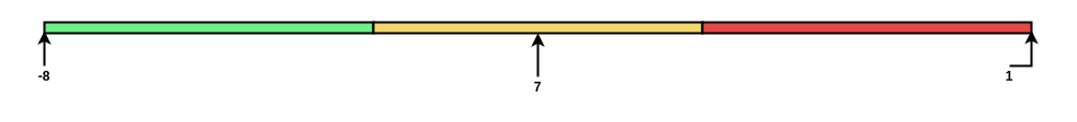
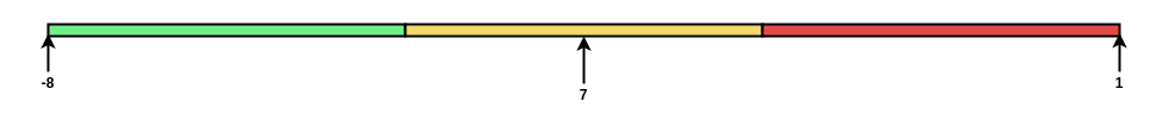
  <mxCell id="0" />
  <mxCell id="1" parent="0" />
  <mxCell id="2" style="edgeStyle=orthogonalEdgeStyle;rounded=0;orthogonalLoop=1;jettySize=auto;html=1;exitX=0.5;exitY=0;exitDx=0;exitDy=0;entryX=0.5;entryY=1;entryDx=0;entryDy=0;strokeWidth=2;" edge="1" parent="1" source="3" target="9"><mxGeometry relative="1" as="geometry"><mxPoint x="460" y="30" as="targetPoint" /></mxGeometry></mxCell>
  <mxCell id="3" value="7" style="text;html=1;strokeColor=none;fillColor=none;align=center;verticalAlign=middle;whiteSpace=wrap;rounded=0;fontStyle=1" vertex="1" parent="1"><mxGeometry x="470" y="70" width="40" height="20" as="geometry" /></mxCell>
  <mxCell id="4" style="edgeStyle=orthogonalEdgeStyle;rounded=0;orthogonalLoop=1;jettySize=auto;html=1;exitX=0.5;exitY=0;exitDx=0;exitDy=0;entryX=1;entryY=0.75;entryDx=0;entryDy=0;strokeWidth=2;" edge="1" parent="1" source="5" target="10"><mxGeometry relative="1" as="geometry"><mxPoint x="880" y="28" as="targetPoint" /></mxGeometry></mxCell>
- <mxCell id="5" value="1" style="text;html=1;strokeColor=none;fillColor=none;align=center;verticalAlign=middle;whiteSpace=wrap;rounded=0;fontStyle=1" vertex="1" parent="1"><mxGeometry x="900" y="60" width="40" height="20" as="geometry" /></mxCell>
+ <mxCell id="5" value="1" style="text;html=1;strokeColor=none;fillColor=none;align=center;verticalAlign=middle;whiteSpace=wrap;rounded=0;fontStyle=1" vertex="1" parent="1"><mxGeometry x="920" y="60" width="40" height="20" as="geometry" /></mxCell>
  <mxCell id="6" style="edgeStyle=orthogonalEdgeStyle;rounded=0;orthogonalLoop=1;jettySize=auto;html=1;exitX=0.5;exitY=0;exitDx=0;exitDy=0;entryX=0;entryY=0.75;entryDx=0;entryDy=0;fontStyle=1;strokeWidth=2;" edge="1" parent="1" source="7"><mxGeometry relative="1" as="geometry"><mxPoint x="40" y="28" as="targetPoint" /></mxGeometry></mxCell>
  <mxCell id="7" value="-8" style="text;html=1;strokeColor=none;fillColor=none;align=center;verticalAlign=middle;whiteSpace=wrap;rounded=0;fontStyle=1" vertex="1" parent="1"><mxGeometry x="20" y="60" width="40" height="20" as="geometry" /></mxCell>
  <mxCell id="8" value="" style="rounded=0;whiteSpace=wrap;html=1;fillColor=#6fef87;strokeColor=#000000;strokeWidth=2;" vertex="1" parent="1"><mxGeometry x="40" y="20" width="300" height="10" as="geometry" /></mxCell>
  <mxCell id="9" value="" style="rounded=0;whiteSpace=wrap;html=1;fillColor=#f1d86c;strokeWidth=2;" vertex="1" parent="1"><mxGeometry x="340" y="20" width="300" height="10" as="geometry" /></mxCell>
  <mxCell id="10" value="" style="rounded=0;whiteSpace=wrap;html=1;fillColor=#e64a48;strokeWidth=2;" vertex="1" parent="1"><mxGeometry x="640" y="20" width="300" height="10" as="geometry" /></mxCell>
